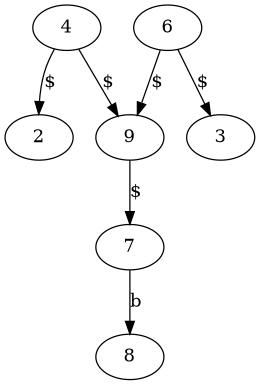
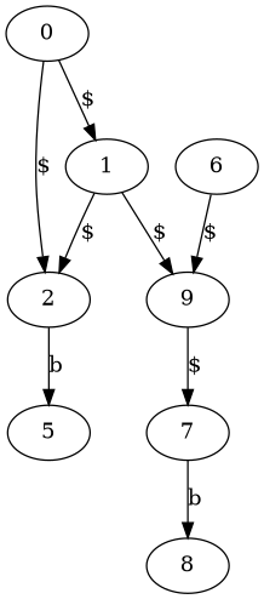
  digraph {
-   1 [label=4]
+   0
+   1
    2
    n4 [label=9]
+   5
    7
    6
-   3
    8
+   0 -> 1 [label="$"]
+   0 -> 2 [label="$"]
    1 -> 2 [label="$"]
    1 -> n4 [label="$"]
+   2 -> 5 [label=b]
    n4 -> 7 [label="$"]
    7 -> 8 [label=b]
    6 -> n4 [label="$"]
-   6 -> 3 [label="$"]
  }
